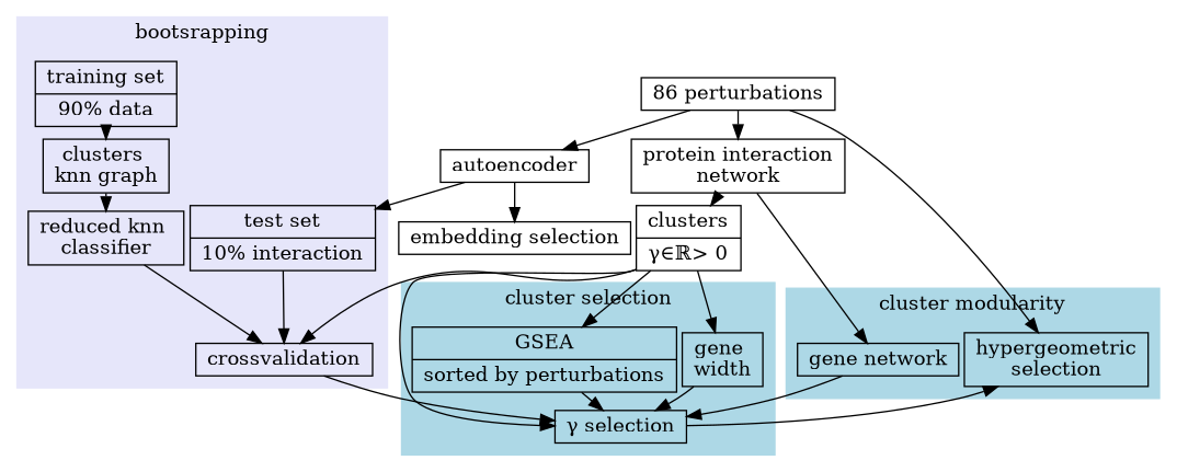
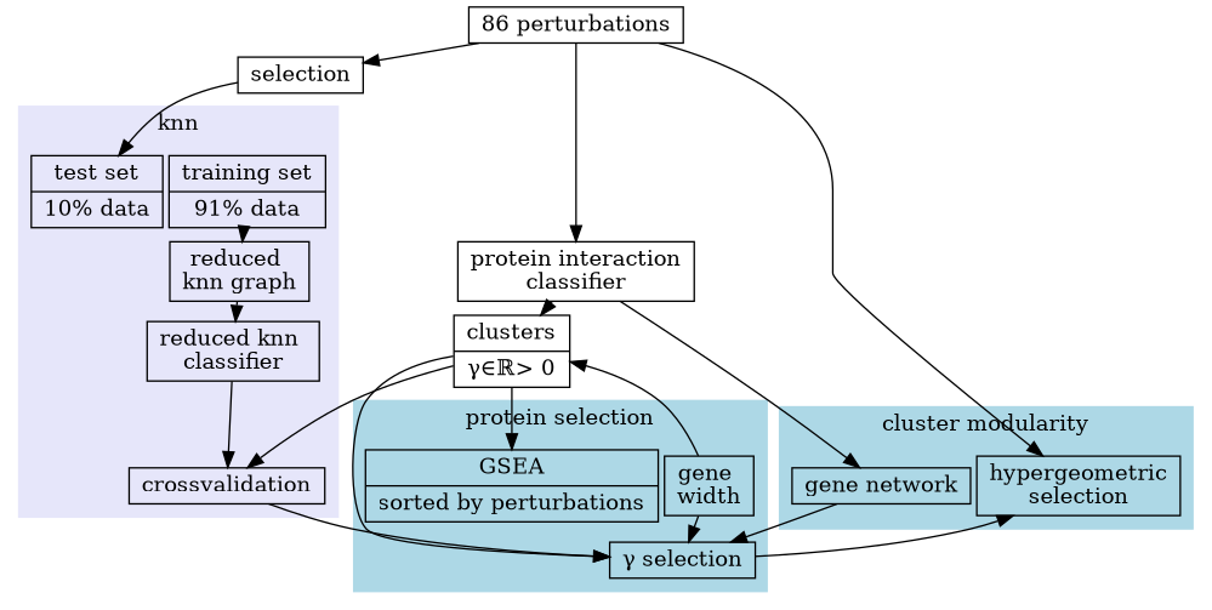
  digraph {
    nodesep=.05
    ranksep=0.05
    node [shape=record]
-   n1 [height=.1 label="{training set | 90% data}"]
-   n2 [height=.1 label="{test set | 10% interaction}"]
-   n3 [height=.1 label="clusters \nknn graph"]
+   n1 [height=.1 label="{training set | 91% data}"]
+   n2 [height=.1 label="{test set | 10% data}"]
+   n3 [height=.1 label="reduced \nknn graph"]
    n4 [height=.1 label="reduced knn \nclassifier"]
    n5 [height=.1 label=crossvalidation]
    n6 [height=.1 label="gene \nwidth"]
    n7 [height=.1 label="{GSEA | sorted by perturbations}"]
    n8 [height=.1 label="γ selection"]
    n9 [height=.1 label="hypergeometric\nselection"]
    n10 [height=.1 label="gene network"]
    n11 [height=.1 label="86 perturbations"]
-   n12 [height=.1 label=autoencoder]
-   n13 [height=.1 label="protein interaction\nnetwork"]
-   n14 [height=.1 label="embedding selection"]
+   n12 [height=.1 label=selection]
+   n13 [height=.1 label="protein interaction\nclassifier"]
    n15 [height=.1 label="{<a> clusters | <b> γ ∈ ℝ \> 0}"]
    subgraph cluster_1 {
      color=lavender
-     label=bootsrapping
+     label=knn
      style=filled
      n1
      n2
      n3
      n4
      n5
    }
    subgraph cluster_2 {
      color=lightblue
-     label="cluster selection"
+     label="protein selection"
      style=filled
      n6
      n7
      n8
    }
    subgraph cluster_3 {
      color=lightblue
      label="cluster modularity"
      style=filled
      n9
      n10
    }
    n1 -> n3
-   n2 -> n5
    n3 -> n4
    n4 -> n5
    n5 -> n8
    n6 -> n8
-   n7 -> n8
    n8 -> n9
    n10 -> n8
    n11 -> n9
    n11 -> n12
    n11 -> n13
    n12 -> n2
-   n12 -> n14
    n13 -> n10
    n13 -> n15
    n15 -> n5
-   n15 -> n6
+   n6 -> n15
    n15 -> n7
    n15 -> n8
  }
